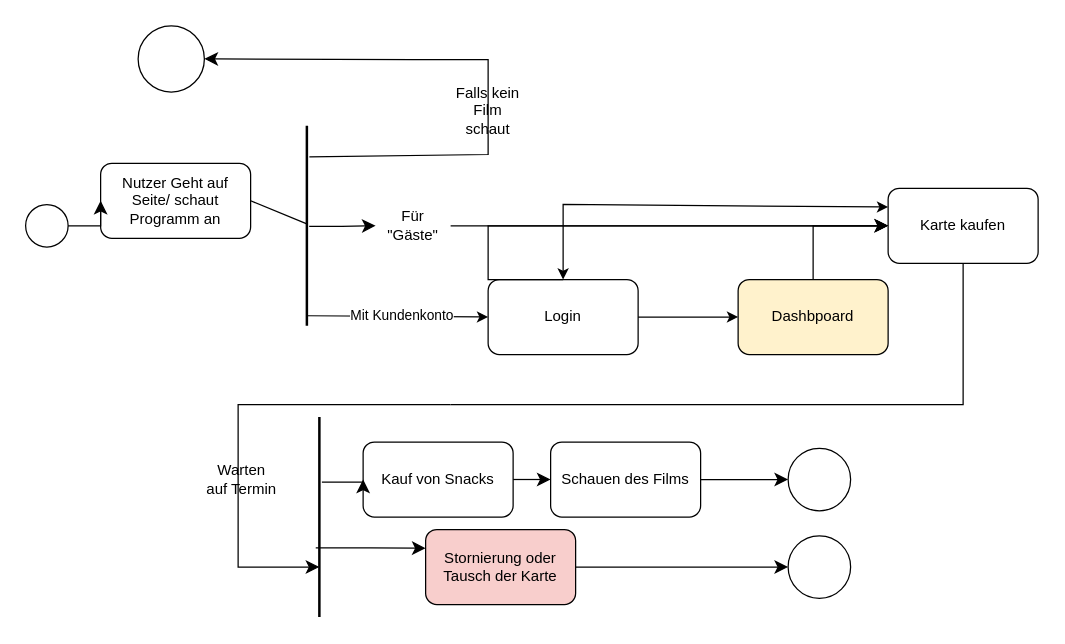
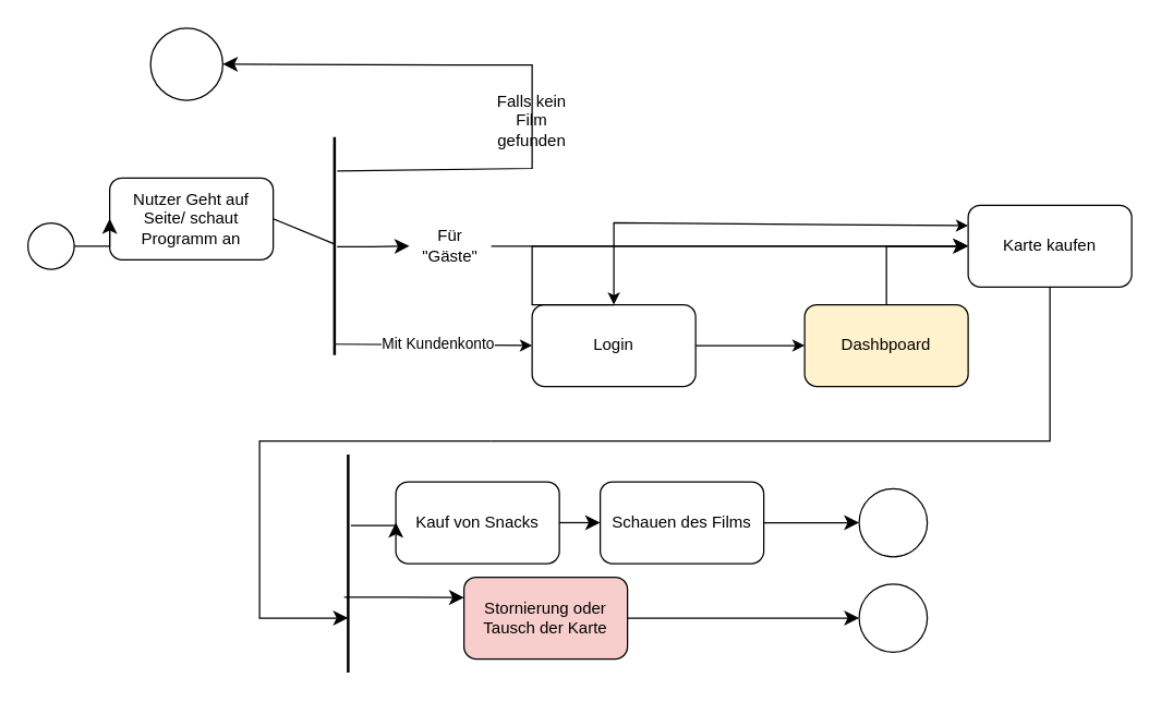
  <mxCell id="0" />
  <mxCell id="1" parent="0" />
  <mxCell id="2" value="" style="ellipse;whiteSpace=wrap;html=1;aspect=fixed;" vertex="1" parent="1"><mxGeometry x="20" y="163" width="34" height="34" as="geometry" /></mxCell>
  <mxCell id="3" value="Nutzer Geht auf Seite/ schaut Programm an" style="rounded=1;whiteSpace=wrap;html=1;" vertex="1" parent="1"><mxGeometry x="80" y="130" width="120" height="60" as="geometry" /></mxCell>
  <mxCell id="4" value="" style="edgeStyle=segmentEdgeStyle;endArrow=classic;html=1;curved=0;rounded=0;endSize=8;startSize=8;exitX=1;exitY=0.5;exitDx=0;exitDy=0;entryX=0;entryY=0.5;entryDx=0;entryDy=0;" edge="1" parent="1" source="2" target="3"><mxGeometry width="50" height="50" relative="1" as="geometry"><mxPoint x="60" y="163" as="sourcePoint" /><mxPoint x="420" y="123" as="targetPoint" /></mxGeometry></mxCell>
  <mxCell id="5" value="" style="line;strokeWidth=2;direction=south;html=1;" vertex="1" parent="1"><mxGeometry x="240" y="100" width="10" height="160" as="geometry" /></mxCell>
  <mxCell id="6" value="" style="endArrow=none;html=1;rounded=0;exitX=1;exitY=0.5;exitDx=0;exitDy=0;entryX=0.491;entryY=0.505;entryDx=0;entryDy=0;entryPerimeter=0;" edge="1" parent="1" source="3" target="5"><mxGeometry width="50" height="50" relative="1" as="geometry"><mxPoint x="130" y="83" as="sourcePoint" /><mxPoint x="360" y="180" as="targetPoint" /></mxGeometry></mxCell>
  <mxCell id="7" value="" style="ellipse;whiteSpace=wrap;html=1;aspect=fixed;" vertex="1" parent="1"><mxGeometry x="110" y="20" width="53" height="53" as="geometry" /></mxCell>
  <mxCell id="8" value="" style="edgeStyle=segmentEdgeStyle;endArrow=classic;html=1;curved=0;rounded=0;endSize=8;startSize=8;entryX=1;entryY=0.5;entryDx=0;entryDy=0;" edge="1" parent="1" target="7"><mxGeometry width="50" height="50" relative="1" as="geometry"><mxPoint x="390" y="103" as="sourcePoint" /><mxPoint x="270" y="53" as="targetPoint" /><Array as="points"><mxPoint x="330" y="47" /><mxPoint x="325" y="47" /></Array></mxGeometry></mxCell>
  <mxCell id="9" value="Karte kaufen" style="rounded=1;whiteSpace=wrap;html=1;" vertex="1" parent="1"><mxGeometry x="710" y="150" width="120" height="60" as="geometry" /></mxCell>
  <mxCell id="10" value="" style="edgeStyle=elbowEdgeStyle;elbow=horizontal;endArrow=classic;html=1;curved=0;rounded=0;endSize=8;startSize=8;exitX=1;exitY=0.5;exitDx=0;exitDy=0;entryX=0;entryY=0.5;entryDx=0;entryDy=0;" edge="1" parent="1" source="27" target="9"><mxGeometry width="50" height="50" relative="1" as="geometry"><mxPoint x="370" y="193" as="sourcePoint" /><mxPoint x="420" y="143" as="targetPoint" /></mxGeometry></mxCell>
  <mxCell id="11" value="Login" style="rounded=1;whiteSpace=wrap;html=1;" vertex="1" parent="1"><mxGeometry x="390" y="223" width="120" height="60" as="geometry" /></mxCell>
  <mxCell id="12" value="" style="edgeStyle=segmentEdgeStyle;endArrow=classic;html=1;curved=0;rounded=0;endSize=8;startSize=8;entryX=0;entryY=0.5;entryDx=0;entryDy=0;exitX=0.5;exitY=0;exitDx=0;exitDy=0;" edge="1" parent="1" source="11" target="9"><mxGeometry width="50" height="50" relative="1" as="geometry"><mxPoint x="550" y="260" as="sourcePoint" /><mxPoint x="520" y="117.47" as="targetPoint" /><Array as="points"><mxPoint x="390" y="180" /></Array></mxGeometry></mxCell>
  <mxCell id="13" value="Stornierung oder Tausch der Karte" style="rounded=1;whiteSpace=wrap;html=1;fillColor=#f8cecc;" vertex="1" parent="1"><mxGeometry x="340" y="423" width="120" height="60" as="geometry" /></mxCell>
  <mxCell id="14" value="" style="line;strokeWidth=2;direction=south;html=1;" vertex="1" parent="1"><mxGeometry x="250" y="333" width="10" height="160" as="geometry" /></mxCell>
  <mxCell id="15" value="" style="edgeStyle=elbowEdgeStyle;elbow=horizontal;endArrow=classic;html=1;curved=0;rounded=0;endSize=8;startSize=8;entryX=0.75;entryY=0.5;entryDx=0;entryDy=0;entryPerimeter=0;" edge="1" parent="1" target="14"><mxGeometry width="50" height="50" relative="1" as="geometry"><mxPoint x="360" y="323" as="sourcePoint" /><mxPoint x="560" y="283" as="targetPoint" /><Array as="points"><mxPoint x="190" y="343" /></Array></mxGeometry></mxCell>
  <mxCell id="16" value="" style="endArrow=none;html=1;rounded=0;entryX=0.5;entryY=1;entryDx=0;entryDy=0;" edge="1" parent="1" target="9"><mxGeometry width="50" height="50" relative="1" as="geometry"><mxPoint x="360" y="323" as="sourcePoint" /><mxPoint x="490" y="243" as="targetPoint" /><Array as="points"><mxPoint x="770" y="323" /></Array></mxGeometry></mxCell>
  <mxCell id="17" value="Schauen des Films" style="rounded=1;whiteSpace=wrap;html=1;" vertex="1" parent="1"><mxGeometry x="440" y="353" width="120" height="60" as="geometry" /></mxCell>
  <mxCell id="18" value="" style="edgeStyle=elbowEdgeStyle;elbow=horizontal;endArrow=classic;html=1;curved=0;rounded=0;endSize=8;startSize=8;exitX=0.654;exitY=0.79;exitDx=0;exitDy=0;exitPerimeter=0;entryX=0;entryY=0.25;entryDx=0;entryDy=0;" edge="1" parent="1" source="14" target="13"><mxGeometry width="50" height="50" relative="1" as="geometry"><mxPoint x="280" y="483" as="sourcePoint" /><mxPoint x="330" y="433" as="targetPoint" /></mxGeometry></mxCell>
- <mxCell id="19" value="Warten auf Termin" style="text;html=1;align=center;verticalAlign=middle;whiteSpace=wrap;rounded=0;" vertex="1" parent="1"><mxGeometry x="163" y="368" width="60" height="30" as="geometry" /></mxCell>
  <mxCell id="20" value="" style="ellipse;whiteSpace=wrap;html=1;aspect=fixed;" vertex="1" parent="1"><mxGeometry x="630" y="358" width="50" height="50" as="geometry" /></mxCell>
  <mxCell id="21" value="" style="edgeStyle=segmentEdgeStyle;endArrow=classic;html=1;curved=0;rounded=0;endSize=8;startSize=8;exitX=1;exitY=0.5;exitDx=0;exitDy=0;entryX=0;entryY=0.5;entryDx=0;entryDy=0;" edge="1" parent="1" source="17" target="20"><mxGeometry width="50" height="50" relative="1" as="geometry"><mxPoint x="480" y="393" as="sourcePoint" /><mxPoint x="530" y="343" as="targetPoint" /></mxGeometry></mxCell>
  <mxCell id="22" value="" style="edgeStyle=elbowEdgeStyle;elbow=horizontal;endArrow=classic;html=1;curved=0;rounded=0;endSize=8;startSize=8;exitX=1;exitY=0.5;exitDx=0;exitDy=0;entryX=0;entryY=0.5;entryDx=0;entryDy=0;" edge="1" parent="1" source="13" target="29"><mxGeometry width="50" height="50" relative="1" as="geometry"><mxPoint x="490" y="483" as="sourcePoint" /><mxPoint x="600" y="463" as="targetPoint" /><Array as="points"><mxPoint x="595" y="453" /></Array></mxGeometry></mxCell>
  <mxCell id="23" value="Dashbpoard" style="rounded=1;whiteSpace=wrap;html=1;fillColor=#fff2cc;" vertex="1" parent="1"><mxGeometry x="590" y="223" width="120" height="60" as="geometry" /></mxCell>
  <mxCell id="24" value="" style="endArrow=classic;html=1;rounded=0;entryX=0;entryY=0.5;entryDx=0;entryDy=0;exitX=1;exitY=0.5;exitDx=0;exitDy=0;" edge="1" parent="1" source="11" target="23"><mxGeometry width="50" height="50" relative="1" as="geometry"><mxPoint x="110" y="343" as="sourcePoint" /><mxPoint x="480" y="313" as="targetPoint" /></mxGeometry></mxCell>
  <mxCell id="25" value="" style="endArrow=classic;html=1;rounded=0;exitX=0.5;exitY=0;exitDx=0;exitDy=0;entryX=0;entryY=0.5;entryDx=0;entryDy=0;" edge="1" parent="1" source="23" target="9"><mxGeometry width="50" height="50" relative="1" as="geometry"><mxPoint x="580" y="233" as="sourcePoint" /><mxPoint x="630" y="183" as="targetPoint" /><Array as="points"><mxPoint x="650" y="180" /></Array></mxGeometry></mxCell>
  <mxCell id="26" value="" style="edgeStyle=elbowEdgeStyle;elbow=horizontal;endArrow=classic;html=1;curved=0;rounded=0;endSize=8;startSize=8;exitX=0.503;exitY=0.314;exitDx=0;exitDy=0;exitPerimeter=0;entryX=0;entryY=0.5;entryDx=0;entryDy=0;" edge="1" parent="1" source="5" target="27"><mxGeometry width="50" height="50" relative="1" as="geometry"><mxPoint x="247" y="180" as="sourcePoint" /><mxPoint x="710" y="180" as="targetPoint" /></mxGeometry></mxCell>
  <mxCell id="27" value="Für &quot;Gäste&quot;" style="text;html=1;align=center;verticalAlign=middle;whiteSpace=wrap;rounded=0;" vertex="1" parent="1"><mxGeometry x="300" y="165" width="60" height="30" as="geometry" /></mxCell>
  <mxCell id="28" value="" style="endArrow=classic;startArrow=classic;html=1;rounded=0;entryX=0;entryY=0.25;entryDx=0;entryDy=0;" edge="1" parent="1" target="9"><mxGeometry width="50" height="50" relative="1" as="geometry"><mxPoint x="450" y="223" as="sourcePoint" /><mxPoint x="710" y="123" as="targetPoint" /><Array as="points"><mxPoint x="450" y="163" /></Array></mxGeometry></mxCell>
  <mxCell id="29" value="" style="ellipse;whiteSpace=wrap;html=1;aspect=fixed;" vertex="1" parent="1"><mxGeometry x="630" y="428" width="50" height="50" as="geometry" /></mxCell>
  <mxCell id="30" value="" style="endArrow=none;html=1;rounded=0;exitX=0.156;exitY=0.3;exitDx=0;exitDy=0;exitPerimeter=0;" edge="1" parent="1" source="5"><mxGeometry width="50" height="50" relative="1" as="geometry"><mxPoint x="260" y="153" as="sourcePoint" /><mxPoint x="390" y="103" as="targetPoint" /><Array as="points"><mxPoint x="390" y="123" /></Array></mxGeometry></mxCell>
- <mxCell id="31" value="Falls kein Film schaut" style="text;html=1;align=center;verticalAlign=middle;whiteSpace=wrap;rounded=0;" vertex="1" parent="1"><mxGeometry x="360" y="73" width="60" height="30" as="geometry" /></mxCell>
+ <mxCell id="31" value="Falls kein Film gefunden" style="text;html=1;align=center;verticalAlign=middle;whiteSpace=wrap;rounded=0;" vertex="1" parent="1"><mxGeometry x="360" y="73" width="60" height="30" as="geometry" /></mxCell>
  <mxCell id="32" value="" style="endArrow=classic;html=1;rounded=0;exitX=0.95;exitY=0.5;exitDx=0;exitDy=0;exitPerimeter=0;entryX=0;entryY=0.5;entryDx=0;entryDy=0;" edge="1" parent="1" source="5" target="11"><mxGeometry relative="1" as="geometry"><mxPoint x="270" y="253" as="sourcePoint" /><mxPoint x="370" y="253" as="targetPoint" /></mxGeometry></mxCell>
  <mxCell id="33" value="Label" style="edgeLabel;resizable=0;html=1;;align=center;verticalAlign=middle;" connectable="0" vertex="1" parent="32"><mxGeometry relative="1" as="geometry" /></mxCell>
  <mxCell id="34" value="Mit Kundenkonto" style="edgeLabel;html=1;align=center;verticalAlign=middle;resizable=0;points=[];" vertex="1" connectable="0" parent="32"><mxGeometry x="0.034" y="1" relative="1" as="geometry"><mxPoint as="offset" /></mxGeometry></mxCell>
  <mxCell id="35" value="Kauf von Snacks" style="rounded=1;whiteSpace=wrap;html=1;" vertex="1" parent="1"><mxGeometry x="290" y="353" width="120" height="60" as="geometry" /></mxCell>
  <mxCell id="36" value="" style="edgeStyle=segmentEdgeStyle;endArrow=classic;html=1;curved=0;rounded=0;endSize=8;startSize=8;exitX=0.325;exitY=0.3;exitDx=0;exitDy=0;exitPerimeter=0;entryX=0;entryY=0.5;entryDx=0;entryDy=0;" edge="1" parent="1" source="14" target="35"><mxGeometry width="50" height="50" relative="1" as="geometry"><mxPoint x="270" y="234.04" as="sourcePoint" /><mxPoint x="311" y="333" as="targetPoint" /></mxGeometry></mxCell>
  <mxCell id="37" value="" style="edgeStyle=elbowEdgeStyle;elbow=horizontal;endArrow=classic;html=1;curved=0;rounded=0;endSize=8;startSize=8;entryX=0;entryY=0.5;entryDx=0;entryDy=0;exitX=1;exitY=0.5;exitDx=0;exitDy=0;" edge="1" parent="1" source="35" target="17"><mxGeometry width="50" height="50" relative="1" as="geometry"><mxPoint x="410" y="383" as="sourcePoint" /><mxPoint x="460" y="333" as="targetPoint" /></mxGeometry></mxCell>
